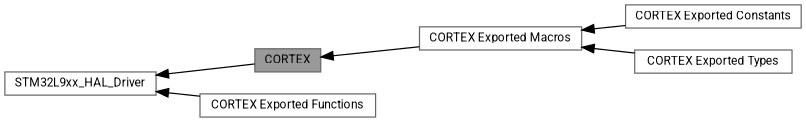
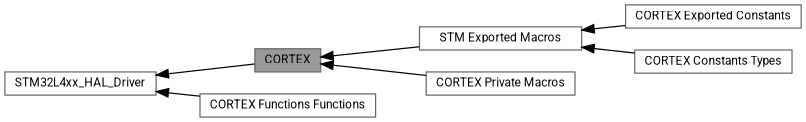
  digraph {
    fontname=Roboto
    rankdir=LR
    node [color=grey40 fillcolor=white fontname=Roboto fontsize=10 shape=box style=filled]
    edge [dir=back fontname=Roboto fontsize=10 labelfontname=Helvetica labelfontsize=10 shape=plaintext style=solid]
    n1 [color=gray40 fillcolor=grey60 fontcolor=black height=0.2 label=CORTEX width=0.4]
-   n2 [height=0.2 label="CORTEX Exported Macros" width=0.4]
+   n2 [height=0.2 label="STM Exported Macros" width=0.4]
+   n3 [height=0.2 label="CORTEX Private Macros" width=0.4]
    n4 [height=0.2 label="CORTEX Exported Constants" width=0.4]
-   n5 [height=0.2 label="CORTEX Exported Functions" width=0.4]
-   n6 [height=0.2 label="CORTEX Exported Types" width=0.4]
-   n7 [height=0.2 label=STM32L9xx_HAL_Driver width=0.4]
+   n5 [height=0.2 label="CORTEX Functions Functions" width=0.4]
+   n6 [height=0.2 label="CORTEX Constants Types" width=0.4]
+   n7 [height=0.2 label=STM32L4xx_HAL_Driver width=0.4]
    n1 -> n2
+   n1 -> n3
    n2 -> n4
    n2 -> n6
    n7 -> n1
    n7 -> n5
  }
